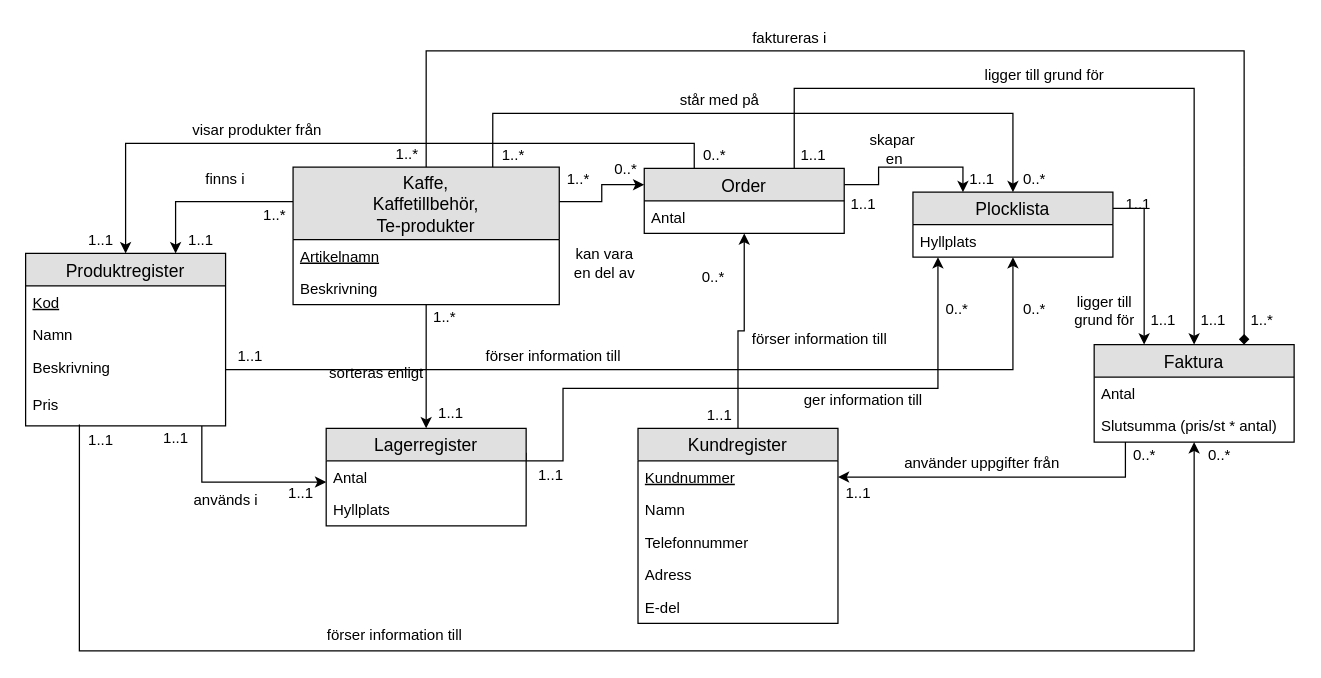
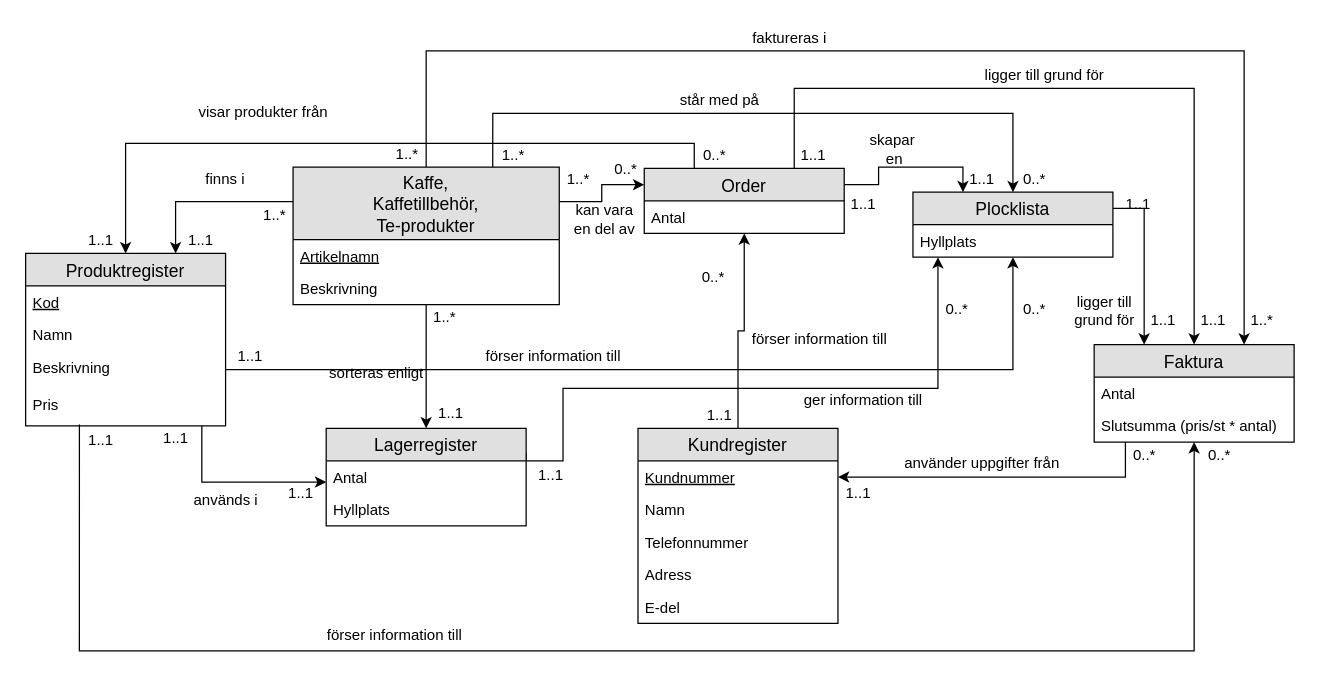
  <mxCell id="0" />
  <mxCell id="1" parent="0" />
  <mxCell id="2" style="edgeStyle=orthogonalEdgeStyle;rounded=0;orthogonalLoop=1;jettySize=auto;html=1;" parent="1" source="40" target="46" edge="1"><mxGeometry relative="1" as="geometry"><mxPoint x="280" y="280" as="targetPoint" /><Array as="points"><mxPoint x="161" y="385" /></Array></mxGeometry></mxCell>
  <mxCell id="3" value="finns i" style="text;html=1;strokeColor=none;fillColor=none;align=center;verticalAlign=middle;whiteSpace=wrap;rounded=0;" parent="1" vertex="1"><mxGeometry x="160" y="133" width="40" height="20" as="geometry" /></mxCell>
  <mxCell id="4" value="sorteras enligt" style="text;html=1;strokeColor=none;fillColor=none;align=center;verticalAlign=middle;whiteSpace=wrap;rounded=0;" parent="1" vertex="1"><mxGeometry x="260.5" y="288" width="80" height="20" as="geometry" /></mxCell>
- <mxCell id="5" value="kan vara &lt;br&gt;en del av" style="text;html=1;align=center;verticalAlign=middle;resizable=0;points=[];autosize=1;" parent="1" vertex="1"><mxGeometry x="453" y="195" width="60" height="30" as="geometry" /></mxCell>
+ <mxCell id="5" value="kan vara &lt;br&gt;en del av" style="text;html=1;align=center;verticalAlign=middle;resizable=0;points=[];autosize=1;" parent="1" vertex="1"><mxGeometry x="453" y="160" width="60" height="30" as="geometry" /></mxCell>
  <mxCell id="6" value="står med på" style="text;html=1;align=center;verticalAlign=middle;resizable=0;points=[];autosize=1;" parent="1" vertex="1"><mxGeometry x="535" y="70" width="80" height="20" as="geometry" /></mxCell>
  <mxCell id="7" value="faktureras i" style="text;html=1;align=center;verticalAlign=middle;resizable=0;points=[];autosize=1;" parent="1" vertex="1"><mxGeometry x="596" y="20" width="70" height="20" as="geometry" /></mxCell>
  <mxCell id="8" value="förser information till" style="text;html=1;align=center;verticalAlign=middle;resizable=0;points=[];autosize=1;" parent="1" vertex="1"><mxGeometry x="595" y="261" width="120" height="20" as="geometry" /></mxCell>
  <mxCell id="9" value="används i" style="text;html=1;align=center;verticalAlign=middle;resizable=0;points=[];autosize=1;" parent="1" vertex="1"><mxGeometry x="145" y="390" width="70" height="20" as="geometry" /></mxCell>
  <mxCell id="10" value="förser information till" style="text;html=1;align=center;verticalAlign=middle;resizable=0;points=[];autosize=1;" parent="1" vertex="1"><mxGeometry x="382" y="275" width="120" height="20" as="geometry" /></mxCell>
  <mxCell id="11" value="ger information till" style="text;html=1;align=center;verticalAlign=middle;resizable=0;points=[];autosize=1;" parent="1" vertex="1"><mxGeometry x="635" y="310" width="110" height="20" as="geometry" /></mxCell>
  <mxCell id="12" value="skapar&amp;nbsp;&lt;br&gt;en" style="text;html=1;align=center;verticalAlign=middle;resizable=0;points=[];autosize=1;" parent="1" vertex="1"><mxGeometry x="690" y="104" width="50" height="30" as="geometry" /></mxCell>
  <mxCell id="13" value="ligger till&lt;br&gt;grund för" style="text;html=1;align=center;verticalAlign=middle;resizable=0;points=[];autosize=1;" parent="1" vertex="1"><mxGeometry x="853" y="233" width="60" height="30" as="geometry" /></mxCell>
  <mxCell id="14" value="använder uppgifter från" style="text;html=1;align=center;verticalAlign=middle;resizable=0;points=[];autosize=1;" parent="1" vertex="1"><mxGeometry x="715" y="360" width="140" height="20" as="geometry" /></mxCell>
  <mxCell id="15" value="förser information till" style="text;html=1;align=center;verticalAlign=middle;resizable=0;points=[];autosize=1;" parent="1" vertex="1"><mxGeometry x="255" y="498" width="120" height="20" as="geometry" /></mxCell>
- <mxCell id="16" value="visar produkter från" style="text;html=1;align=center;verticalAlign=middle;resizable=0;points=[];autosize=1;" parent="1" vertex="1"><mxGeometry x="145" y="94" width="120" height="20" as="geometry" /></mxCell>
+ <mxCell id="16" value="visar produkter från" style="text;html=1;align=center;verticalAlign=middle;resizable=0;points=[];autosize=1;" parent="1" vertex="1"><mxGeometry x="150" y="79" width="120" height="20" as="geometry" /></mxCell>
  <mxCell id="17" value="ligger till grund för" style="text;html=1;align=center;verticalAlign=middle;resizable=0;points=[];autosize=1;" parent="1" vertex="1"><mxGeometry x="780" y="50" width="110" height="20" as="geometry" /></mxCell>
  <mxCell id="18" value="1..1" style="text;html=1;strokeColor=none;fillColor=none;align=center;verticalAlign=middle;whiteSpace=wrap;rounded=0;" parent="1" vertex="1"><mxGeometry x="180" y="275" width="40" height="20" as="geometry" /></mxCell>
  <mxCell id="19" value="0..*" style="text;html=1;align=center;verticalAlign=middle;resizable=0;points=[];autosize=1;" parent="1" vertex="1"><mxGeometry x="812" y="237" width="30" height="20" as="geometry" /></mxCell>
  <mxCell id="20" value="0..*" style="text;html=1;align=center;verticalAlign=middle;resizable=0;points=[];autosize=1;" parent="1" vertex="1"><mxGeometry x="556" y="114" width="30" height="20" as="geometry" /></mxCell>
  <mxCell id="21" value="1..1" style="text;html=1;align=center;verticalAlign=middle;resizable=0;points=[];autosize=1;" parent="1" vertex="1"><mxGeometry x="60" y="182" width="40" height="20" as="geometry" /></mxCell>
  <mxCell id="22" value="1..1" style="text;html=1;align=center;verticalAlign=middle;resizable=0;points=[];autosize=1;" parent="1" vertex="1"><mxGeometry x="120" y="340" width="40" height="20" as="geometry" /></mxCell>
  <mxCell id="23" value="1..1" style="text;html=1;align=center;verticalAlign=middle;resizable=0;points=[];autosize=1;" parent="1" vertex="1"><mxGeometry x="220" y="384" width="40" height="20" as="geometry" /></mxCell>
  <mxCell id="24" value="1..1" style="text;html=1;align=center;verticalAlign=middle;resizable=0;points=[];autosize=1;" parent="1" vertex="1"><mxGeometry x="60" y="342" width="40" height="20" as="geometry" /></mxCell>
  <mxCell id="25" value="0..*" style="text;html=1;align=center;verticalAlign=middle;resizable=0;points=[];autosize=1;" parent="1" vertex="1"><mxGeometry x="960" y="354" width="30" height="20" as="geometry" /></mxCell>
  <mxCell id="26" value="1..1" style="text;html=1;align=center;verticalAlign=middle;resizable=0;points=[];autosize=1;" parent="1" vertex="1"><mxGeometry x="420" y="370" width="40" height="20" as="geometry" /></mxCell>
  <mxCell id="27" value="0..*" style="text;html=1;align=center;verticalAlign=middle;resizable=0;points=[];autosize=1;" parent="1" vertex="1"><mxGeometry x="750" y="237" width="30" height="20" as="geometry" /></mxCell>
  <mxCell id="28" value="0..*" style="text;html=1;align=center;verticalAlign=middle;resizable=0;points=[];autosize=1;" parent="1" vertex="1"><mxGeometry x="555" y="211" width="30" height="20" as="geometry" /></mxCell>
  <mxCell id="29" value="1..1" style="text;html=1;align=center;verticalAlign=middle;resizable=0;points=[];autosize=1;" parent="1" vertex="1"><mxGeometry x="555" y="322" width="40" height="20" as="geometry" /></mxCell>
  <mxCell id="30" value="1..1" style="text;html=1;align=center;verticalAlign=middle;resizable=0;points=[];autosize=1;" parent="1" vertex="1"><mxGeometry x="950" y="246" width="40" height="20" as="geometry" /></mxCell>
  <mxCell id="31" value="1..1" style="text;html=1;align=center;verticalAlign=middle;resizable=0;points=[];autosize=1;" parent="1" vertex="1"><mxGeometry x="630" y="114" width="40" height="20" as="geometry" /></mxCell>
  <mxCell id="32" value="0..*" style="text;html=1;align=center;verticalAlign=middle;resizable=0;points=[];autosize=1;" parent="1" vertex="1"><mxGeometry x="900" y="354" width="30" height="20" as="geometry" /></mxCell>
  <mxCell id="33" value="1..1" style="text;html=1;align=center;verticalAlign=middle;resizable=0;points=[];autosize=1;" parent="1" vertex="1"><mxGeometry x="666" y="384" width="40" height="20" as="geometry" /></mxCell>
  <mxCell id="34" value="1..*" style="text;html=1;align=center;verticalAlign=middle;resizable=0;points=[];autosize=1;" parent="1" vertex="1"><mxGeometry x="310" y="113" width="30" height="20" as="geometry" /></mxCell>
  <mxCell id="35" value="1..*" style="text;html=1;align=center;verticalAlign=middle;resizable=0;points=[];autosize=1;" parent="1" vertex="1"><mxGeometry x="994" y="246" width="30" height="20" as="geometry" /></mxCell>
  <mxCell id="36" value="0..*" style="text;html=1;align=center;verticalAlign=middle;resizable=0;points=[];autosize=1;" parent="1" vertex="1"><mxGeometry x="812" y="133" width="30" height="20" as="geometry" /></mxCell>
  <mxCell id="37" value="1..*" style="text;html=1;align=center;verticalAlign=middle;resizable=0;points=[];autosize=1;" parent="1" vertex="1"><mxGeometry x="395" y="114" width="30" height="20" as="geometry" /></mxCell>
  <mxCell id="38" value="1..*" style="text;html=1;align=center;verticalAlign=middle;resizable=0;points=[];autosize=1;" parent="1" vertex="1"><mxGeometry x="340" y="243" width="30" height="20" as="geometry" /></mxCell>
  <mxCell id="39" value="1..1" style="text;html=1;align=center;verticalAlign=middle;resizable=0;points=[];autosize=1;" parent="1" vertex="1"><mxGeometry x="340" y="320" width="40" height="20" as="geometry" /></mxCell>
  <mxCell id="40" value="Produktregister" style="swimlane;fontStyle=0;childLayout=stackLayout;horizontal=1;startSize=26;fillColor=#e0e0e0;horizontalStack=0;resizeParent=1;resizeParentMax=0;resizeLast=0;collapsible=1;marginBottom=0;swimlaneFillColor=#ffffff;align=center;fontSize=14;" vertex="1" parent="1"><mxGeometry x="20" y="202" width="160" height="138" as="geometry" /></mxCell>
  <mxCell id="41" value="Kod" style="text;strokeColor=none;fillColor=none;spacingLeft=4;spacingRight=4;overflow=hidden;rotatable=0;points=[[0,0.5],[1,0.5]];portConstraint=eastwest;fontSize=12;fontStyle=4" vertex="1" parent="40"><mxGeometry y="26" width="160" height="26" as="geometry" /></mxCell>
  <mxCell id="42" value="Namn" style="text;strokeColor=none;fillColor=none;spacingLeft=4;spacingRight=4;overflow=hidden;rotatable=0;points=[[0,0.5],[1,0.5]];portConstraint=eastwest;fontSize=12;" vertex="1" parent="40"><mxGeometry y="52" width="160" height="26" as="geometry" /></mxCell>
  <mxCell id="43" value="Beskrivning" style="text;strokeColor=none;fillColor=none;spacingLeft=4;spacingRight=4;overflow=hidden;rotatable=0;points=[[0,0.5],[1,0.5]];portConstraint=eastwest;fontSize=12;" vertex="1" parent="40"><mxGeometry y="78" width="160" height="30" as="geometry" /></mxCell>
  <mxCell id="44" value="Pris" style="text;strokeColor=none;fillColor=none;spacingLeft=4;spacingRight=4;overflow=hidden;rotatable=0;points=[[0,0.5],[1,0.5]];portConstraint=eastwest;fontSize=12;" vertex="1" parent="40"><mxGeometry y="108" width="160" height="30" as="geometry" /></mxCell>
  <mxCell id="45" style="edgeStyle=orthogonalEdgeStyle;rounded=0;orthogonalLoop=1;jettySize=auto;html=1;exitX=1;exitY=0.25;exitDx=0;exitDy=0;" edge="1" parent="1" source="46" target="56"><mxGeometry relative="1" as="geometry"><mxPoint x="760" y="180" as="targetPoint" /><Array as="points"><mxPoint x="450" y="368" /><mxPoint x="450" y="310" /><mxPoint x="750" y="310" /></Array></mxGeometry></mxCell>
  <mxCell id="46" value="Lagerregister" style="swimlane;fontStyle=0;childLayout=stackLayout;horizontal=1;startSize=26;fillColor=#e0e0e0;horizontalStack=0;resizeParent=1;resizeParentMax=0;resizeLast=0;collapsible=1;marginBottom=0;swimlaneFillColor=#ffffff;align=center;fontSize=14;" vertex="1" parent="1"><mxGeometry x="260.5" y="342" width="160" height="78" as="geometry" /></mxCell>
  <mxCell id="47" value="Antal" style="text;strokeColor=none;fillColor=none;spacingLeft=4;spacingRight=4;overflow=hidden;rotatable=0;points=[[0,0.5],[1,0.5]];portConstraint=eastwest;fontSize=12;" vertex="1" parent="46"><mxGeometry y="26" width="160" height="26" as="geometry" /></mxCell>
  <mxCell id="48" value="Hyllplats" style="text;strokeColor=none;fillColor=none;spacingLeft=4;spacingRight=4;overflow=hidden;rotatable=0;points=[[0,0.5],[1,0.5]];portConstraint=eastwest;fontSize=12;" vertex="1" parent="46"><mxGeometry y="52" width="160" height="26" as="geometry" /></mxCell>
  <mxCell id="49" value="Kundregister" style="swimlane;fontStyle=0;childLayout=stackLayout;horizontal=1;startSize=26;fillColor=#e0e0e0;horizontalStack=0;resizeParent=1;resizeParentMax=0;resizeLast=0;collapsible=1;marginBottom=0;swimlaneFillColor=#ffffff;align=center;fontSize=14;" vertex="1" parent="1"><mxGeometry x="510" y="342" width="160" height="156" as="geometry" /></mxCell>
  <mxCell id="50" value="Kundnummer" style="text;strokeColor=none;fillColor=none;spacingLeft=4;spacingRight=4;overflow=hidden;rotatable=0;points=[[0,0.5],[1,0.5]];portConstraint=eastwest;fontSize=12;fontStyle=4" vertex="1" parent="49"><mxGeometry y="26" width="160" height="26" as="geometry" /></mxCell>
  <mxCell id="51" value="Namn" style="text;strokeColor=none;fillColor=none;spacingLeft=4;spacingRight=4;overflow=hidden;rotatable=0;points=[[0,0.5],[1,0.5]];portConstraint=eastwest;fontSize=12;" vertex="1" parent="49"><mxGeometry y="52" width="160" height="26" as="geometry" /></mxCell>
  <mxCell id="52" value="Telefonnummer" style="text;strokeColor=none;fillColor=none;spacingLeft=4;spacingRight=4;overflow=hidden;rotatable=0;points=[[0,0.5],[1,0.5]];portConstraint=eastwest;fontSize=12;" vertex="1" parent="49"><mxGeometry y="78" width="160" height="26" as="geometry" /></mxCell>
  <mxCell id="53" value="Adress" style="text;strokeColor=none;fillColor=none;spacingLeft=4;spacingRight=4;overflow=hidden;rotatable=0;points=[[0,0.5],[1,0.5]];portConstraint=eastwest;fontSize=12;" vertex="1" parent="49"><mxGeometry y="104" width="160" height="26" as="geometry" /></mxCell>
  <mxCell id="54" value="E-del" style="text;strokeColor=none;fillColor=none;spacingLeft=4;spacingRight=4;overflow=hidden;rotatable=0;points=[[0,0.5],[1,0.5]];portConstraint=eastwest;fontSize=12;" vertex="1" parent="49"><mxGeometry y="130" width="160" height="26" as="geometry" /></mxCell>
  <mxCell id="55" style="edgeStyle=orthogonalEdgeStyle;rounded=0;orthogonalLoop=1;jettySize=auto;html=1;exitX=1;exitY=0.25;exitDx=0;exitDy=0;entryX=0.25;entryY=0;entryDx=0;entryDy=0;" edge="1" parent="1" source="56" target="59"><mxGeometry relative="1" as="geometry" /></mxCell>
  <mxCell id="56" value="Plocklista" style="swimlane;fontStyle=0;childLayout=stackLayout;horizontal=1;startSize=26;fillColor=#e0e0e0;horizontalStack=0;resizeParent=1;resizeParentMax=0;resizeLast=0;collapsible=1;marginBottom=0;swimlaneFillColor=#ffffff;align=center;fontSize=14;" vertex="1" parent="1"><mxGeometry x="730" y="153" width="160" height="52" as="geometry" /></mxCell>
  <mxCell id="57" value="Hyllplats" style="text;strokeColor=none;fillColor=none;spacingLeft=4;spacingRight=4;overflow=hidden;rotatable=0;points=[[0,0.5],[1,0.5]];portConstraint=eastwest;fontSize=12;" vertex="1" parent="56"><mxGeometry y="26" width="160" height="26" as="geometry" /></mxCell>
  <mxCell id="58" style="edgeStyle=orthogonalEdgeStyle;rounded=0;orthogonalLoop=1;jettySize=auto;html=1;entryX=1;entryY=0.5;entryDx=0;entryDy=0;" edge="1" parent="1" source="59" target="50"><mxGeometry relative="1" as="geometry"><Array as="points"><mxPoint x="900" y="381" /></Array></mxGeometry></mxCell>
  <mxCell id="59" value="Faktura" style="swimlane;fontStyle=0;childLayout=stackLayout;horizontal=1;startSize=26;fillColor=#e0e0e0;horizontalStack=0;resizeParent=1;resizeParentMax=0;resizeLast=0;collapsible=1;marginBottom=0;swimlaneFillColor=#ffffff;align=center;fontSize=14;" vertex="1" parent="1"><mxGeometry x="875" y="275" width="160" height="78" as="geometry" /></mxCell>
  <mxCell id="60" value="Antal" style="text;strokeColor=none;fillColor=none;spacingLeft=4;spacingRight=4;overflow=hidden;rotatable=0;points=[[0,0.5],[1,0.5]];portConstraint=eastwest;fontSize=12;" vertex="1" parent="59"><mxGeometry y="26" width="160" height="26" as="geometry" /></mxCell>
  <mxCell id="61" value="Slutsumma (pris/st * antal)" style="text;strokeColor=none;fillColor=none;spacingLeft=4;spacingRight=4;overflow=hidden;rotatable=0;points=[[0,0.5],[1,0.5]];portConstraint=eastwest;fontSize=12;" vertex="1" parent="59"><mxGeometry y="52" width="160" height="26" as="geometry" /></mxCell>
  <mxCell id="62" style="edgeStyle=orthogonalEdgeStyle;rounded=0;orthogonalLoop=1;jettySize=auto;html=1;exitX=0;exitY=0.25;exitDx=0;exitDy=0;entryX=0.75;entryY=0;entryDx=0;entryDy=0;" edge="1" parent="1" source="67" target="40"><mxGeometry relative="1" as="geometry" /></mxCell>
  <mxCell id="63" style="edgeStyle=orthogonalEdgeStyle;rounded=0;orthogonalLoop=1;jettySize=auto;html=1;" edge="1" parent="1" source="67" target="46"><mxGeometry relative="1" as="geometry" /></mxCell>
  <mxCell id="64" style="edgeStyle=orthogonalEdgeStyle;rounded=0;orthogonalLoop=1;jettySize=auto;html=1;exitX=1;exitY=0.25;exitDx=0;exitDy=0;entryX=0;entryY=0.25;entryDx=0;entryDy=0;" edge="1" parent="1" source="67" target="73"><mxGeometry relative="1" as="geometry" /></mxCell>
  <mxCell id="65" style="edgeStyle=orthogonalEdgeStyle;rounded=0;orthogonalLoop=1;jettySize=auto;html=1;exitX=0.75;exitY=0;exitDx=0;exitDy=0;entryX=0.5;entryY=0;entryDx=0;entryDy=0;" edge="1" parent="1" source="67" target="56"><mxGeometry relative="1" as="geometry"><Array as="points"><mxPoint x="394" y="90" /><mxPoint x="810" y="90" /></Array></mxGeometry></mxCell>
- <mxCell id="66" style="edgeStyle=orthogonalEdgeStyle;rounded=0;orthogonalLoop=1;jettySize=auto;html=1;exitX=0.5;exitY=0;exitDx=0;exitDy=0;entryX=0.75;entryY=0;entryDx=0;entryDy=0;endArrow=diamond;" edge="1" parent="1" source="67" target="59"><mxGeometry relative="1" as="geometry"><Array as="points"><mxPoint x="341" y="40" /><mxPoint x="995" y="40" /></Array></mxGeometry></mxCell>
+ <mxCell id="66" style="edgeStyle=orthogonalEdgeStyle;rounded=0;orthogonalLoop=1;jettySize=auto;html=1;exitX=0.5;exitY=0;exitDx=0;exitDy=0;entryX=0.75;entryY=0;entryDx=0;entryDy=0;" edge="1" parent="1" source="67" target="59"><mxGeometry relative="1" as="geometry"><Array as="points"><mxPoint x="341" y="40" /><mxPoint x="995" y="40" /></Array></mxGeometry></mxCell>
  <mxCell id="67" value="Kaffe,&#10;Kaffetillbehör,&#10;Te-produkter" style="swimlane;fontStyle=0;childLayout=stackLayout;horizontal=1;startSize=58;fillColor=#e0e0e0;horizontalStack=0;resizeParent=1;resizeParentMax=0;resizeLast=0;collapsible=1;marginBottom=0;swimlaneFillColor=#ffffff;align=center;fontSize=14;" vertex="1" parent="1"><mxGeometry x="234" y="133" width="213" height="110" as="geometry" /></mxCell>
  <mxCell id="68" value="Artikelnamn" style="text;strokeColor=none;fillColor=none;spacingLeft=4;spacingRight=4;overflow=hidden;rotatable=0;points=[[0,0.5],[1,0.5]];portConstraint=eastwest;fontSize=12;fontStyle=4" vertex="1" parent="67"><mxGeometry y="58" width="213" height="26" as="geometry" /></mxCell>
  <mxCell id="69" value="Beskrivning" style="text;strokeColor=none;fillColor=none;spacingLeft=4;spacingRight=4;overflow=hidden;rotatable=0;points=[[0,0.5],[1,0.5]];portConstraint=eastwest;fontSize=12;fontStyle=0" vertex="1" parent="67"><mxGeometry y="84" width="213" height="26" as="geometry" /></mxCell>
  <mxCell id="70" style="edgeStyle=orthogonalEdgeStyle;rounded=0;orthogonalLoop=1;jettySize=auto;html=1;exitX=1;exitY=0.25;exitDx=0;exitDy=0;entryX=0.25;entryY=0;entryDx=0;entryDy=0;" edge="1" parent="1" source="73" target="56"><mxGeometry relative="1" as="geometry" /></mxCell>
  <mxCell id="71" style="edgeStyle=orthogonalEdgeStyle;rounded=0;orthogonalLoop=1;jettySize=auto;html=1;exitX=0.25;exitY=0;exitDx=0;exitDy=0;entryX=0.5;entryY=0;entryDx=0;entryDy=0;" edge="1" parent="1" source="73" target="40"><mxGeometry relative="1" as="geometry" /></mxCell>
  <mxCell id="72" style="edgeStyle=orthogonalEdgeStyle;rounded=0;orthogonalLoop=1;jettySize=auto;html=1;exitX=0.75;exitY=0;exitDx=0;exitDy=0;entryX=0.5;entryY=0;entryDx=0;entryDy=0;" edge="1" parent="1" source="73" target="59"><mxGeometry relative="1" as="geometry"><Array as="points"><mxPoint x="635" y="70" /><mxPoint x="955" y="70" /></Array></mxGeometry></mxCell>
  <mxCell id="73" value="Order" style="swimlane;fontStyle=0;childLayout=stackLayout;horizontal=1;startSize=26;fillColor=#e0e0e0;horizontalStack=0;resizeParent=1;resizeParentMax=0;resizeLast=0;collapsible=1;marginBottom=0;swimlaneFillColor=#ffffff;align=center;fontSize=14;" vertex="1" parent="1"><mxGeometry x="515" y="134" width="160" height="52" as="geometry" /></mxCell>
  <mxCell id="74" value="Antal" style="text;strokeColor=none;fillColor=none;spacingLeft=4;spacingRight=4;overflow=hidden;rotatable=0;points=[[0,0.5],[1,0.5]];portConstraint=eastwest;fontSize=12;" vertex="1" parent="73"><mxGeometry y="26" width="160" height="26" as="geometry" /></mxCell>
  <mxCell id="75" style="edgeStyle=orthogonalEdgeStyle;rounded=0;orthogonalLoop=1;jettySize=auto;html=1;" edge="1" parent="1" source="49" target="73"><mxGeometry relative="1" as="geometry"><Array as="points" /><mxPoint x="560" y="-54" as="sourcePoint" /><mxPoint x="580" y="202" as="targetPoint" /></mxGeometry></mxCell>
  <mxCell id="76" style="edgeStyle=orthogonalEdgeStyle;rounded=0;orthogonalLoop=1;jettySize=auto;html=1;exitX=1;exitY=0.5;exitDx=0;exitDy=0;" edge="1" parent="1" source="43" target="56"><mxGeometry relative="1" as="geometry" /></mxCell>
  <mxCell id="77" value="" style="edgeStyle=orthogonalEdgeStyle;rounded=0;orthogonalLoop=1;jettySize=auto;html=1;exitX=0.269;exitY=0.967;exitDx=0;exitDy=0;exitPerimeter=0;" edge="1" parent="1" source="44" target="59"><mxGeometry relative="1" as="geometry"><mxPoint x="50" y="440" as="targetPoint" /><Array as="points"><mxPoint x="63" y="520" /><mxPoint x="955" y="520" /></Array></mxGeometry></mxCell>
  <mxCell id="78" value="1..*" style="text;html=1;align=center;verticalAlign=middle;resizable=0;points=[];autosize=1;" vertex="1" parent="1"><mxGeometry x="447" y="133" width="30" height="20" as="geometry" /></mxCell>
  <mxCell id="79" value="0..*" style="text;html=1;align=center;verticalAlign=middle;resizable=0;points=[];autosize=1;" vertex="1" parent="1"><mxGeometry x="485" y="125" width="30" height="20" as="geometry" /></mxCell>
  <mxCell id="80" value="1..1" style="text;html=1;align=center;verticalAlign=middle;resizable=0;points=[];autosize=1;" vertex="1" parent="1"><mxGeometry x="670" y="153" width="40" height="20" as="geometry" /></mxCell>
  <mxCell id="81" value="1..1" style="text;html=1;align=center;verticalAlign=middle;resizable=0;points=[];autosize=1;" vertex="1" parent="1"><mxGeometry x="765" y="133" width="40" height="20" as="geometry" /></mxCell>
  <mxCell id="82" value="1..*" style="text;html=1;align=center;verticalAlign=middle;resizable=0;points=[];autosize=1;" vertex="1" parent="1"><mxGeometry x="204" y="162" width="30" height="20" as="geometry" /></mxCell>
  <mxCell id="83" value="1..1" style="text;html=1;align=center;verticalAlign=middle;resizable=0;points=[];autosize=1;" vertex="1" parent="1"><mxGeometry x="140" y="182" width="40" height="20" as="geometry" /></mxCell>
  <mxCell id="84" value="1..1" style="text;html=1;align=center;verticalAlign=middle;resizable=0;points=[];autosize=1;" vertex="1" parent="1"><mxGeometry x="890" y="153" width="40" height="20" as="geometry" /></mxCell>
  <mxCell id="85" value="1..1" style="text;html=1;align=center;verticalAlign=middle;resizable=0;points=[];autosize=1;" vertex="1" parent="1"><mxGeometry x="910" y="246" width="40" height="20" as="geometry" /></mxCell>
